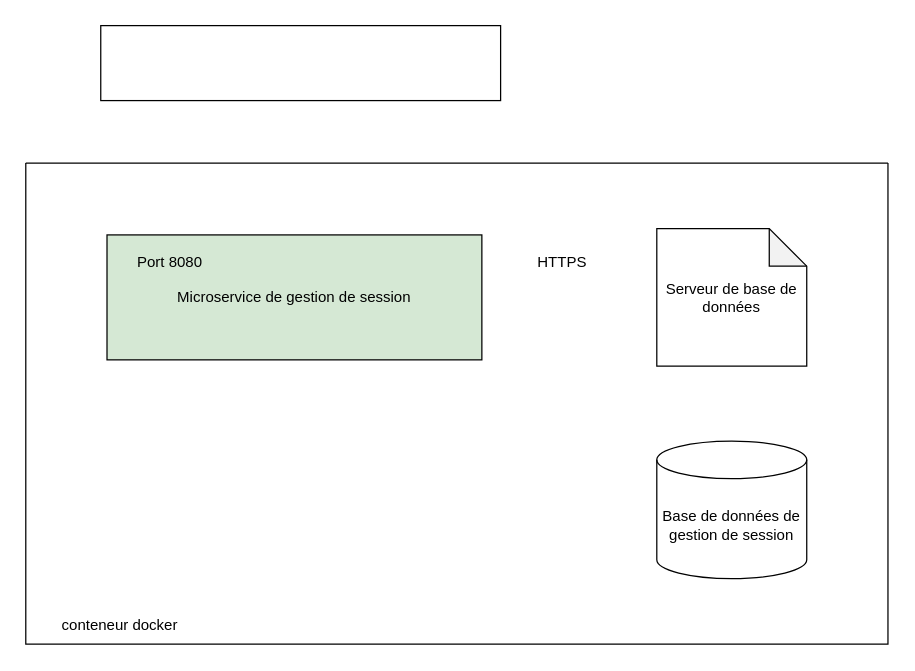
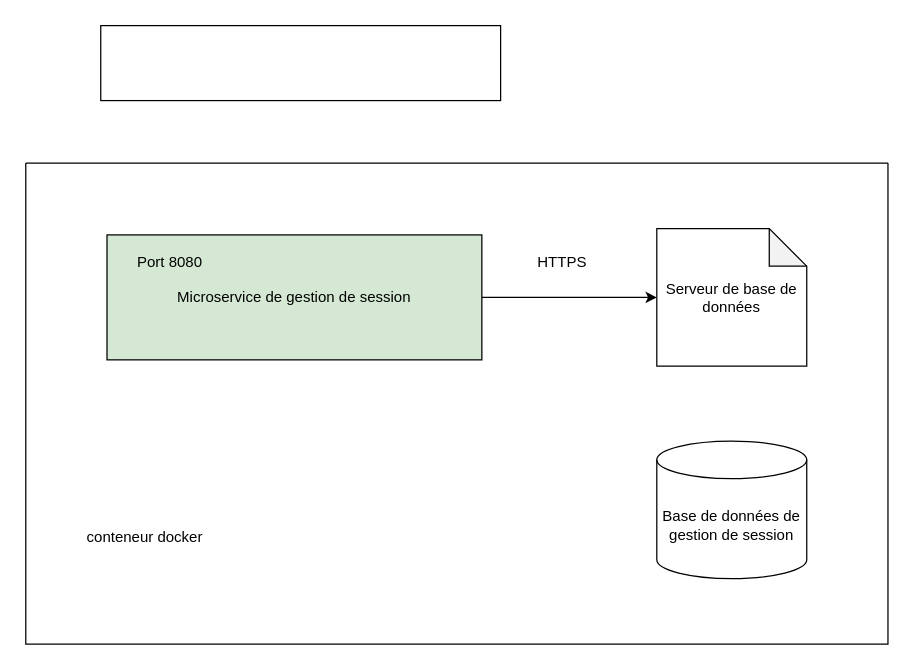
  <mxCell id="0" />
  <mxCell id="1" parent="0" />
  <mxCell id="2" value="" style="swimlane;startSize=0;" vertex="1" parent="1"><mxGeometry x="20" y="130" width="690" height="385" as="geometry" /></mxCell>
- <mxCell id="3" value="conteneur docker" style="text;html=1;align=center;verticalAlign=middle;resizable=0;points=[];autosize=1;strokeColor=none;fillColor=none;" vertex="1" parent="2"><mxGeometry x="20" y="360" width="110" height="20" as="geometry" /></mxCell>
+ <mxCell id="3" value="conteneur docker" style="text;html=1;align=center;verticalAlign=middle;resizable=0;points=[];autosize=1;strokeColor=none;fillColor=none;" vertex="1" parent="2"><mxGeometry x="40" y="290" width="110" height="20" as="geometry" /></mxCell>
  <mxCell id="4" value="Base de données de gestion de session" style="shape=cylinder3;whiteSpace=wrap;html=1;boundedLbl=1;backgroundOutline=1;size=15;" vertex="1" parent="2"><mxGeometry x="505" y="222.5" width="120" height="110" as="geometry" /></mxCell>
  <mxCell id="5" value="Serveur de base de données" style="shape=note;whiteSpace=wrap;html=1;backgroundOutline=1;darkOpacity=0.05;" vertex="1" parent="2"><mxGeometry x="505" y="52.5" width="120" height="110" as="geometry" /></mxCell>
  <mxCell id="6" value="Microservice de gestion de session" style="rounded=0;whiteSpace=wrap;html=1;fillColor=#d5e8d4;" vertex="1" parent="2"><mxGeometry x="65" y="57.5" width="300" height="100" as="geometry" /></mxCell>
+ <mxCell id="7" value="" style="endArrow=classic;html=1;rounded=0;entryX=0;entryY=0.5;entryDx=0;entryDy=0;entryPerimeter=0;exitX=1;exitY=0.5;exitDx=0;exitDy=0;" edge="1" parent="2" source="6" target="5"><mxGeometry width="50" height="50" relative="1" as="geometry"><mxPoint x="335" y="212.5" as="sourcePoint" /><mxPoint x="385" y="162.5" as="targetPoint" /></mxGeometry></mxCell>
  <mxCell id="8" value="Port 8080" style="text;html=1;align=center;verticalAlign=middle;resizable=0;points=[];autosize=1;strokeColor=none;fillColor=none;" vertex="1" parent="2"><mxGeometry x="80" y="70" width="70" height="20" as="geometry" /></mxCell>
  <mxCell id="9" value="HTTPS" style="text;html=1;align=center;verticalAlign=middle;resizable=0;points=[];autosize=1;strokeColor=none;fillColor=none;" vertex="1" parent="2"><mxGeometry x="404" y="70" width="50" height="20" as="geometry" /></mxCell>
  <mxCell id="10" value="" style="rounded=0;whiteSpace=wrap;html=1;" vertex="1" parent="1"><mxGeometry x="80" y="20" width="320" height="60" as="geometry" /></mxCell>
